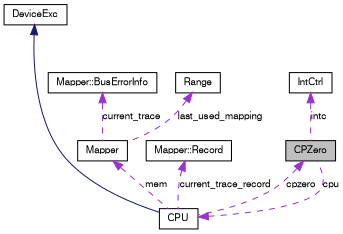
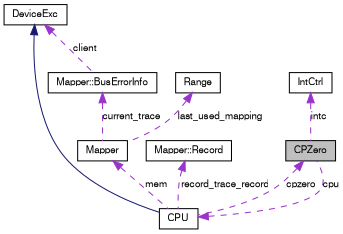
  digraph {
    node [color=black fillcolor=white fontname=FreeSans fontsize=10 shape=record style=filled]
    edge [color=darkorchid3 dir=back fontname=FreeSans fontsize=10 labelfontname=FreeSans labelfontsize=10 style=dashed]
    n1 [fillcolor=grey75 fontcolor=black height=0.2 label=CPZero width=0.4]
    n2 [height=0.2 label=CPU width=0.4]
    n3 [height=0.2 label=IntCtrl width=0.4]
    n4 [height=0.2 label=DeviceExc width=0.4]
    n5 [height=0.2 label="Mapper::BusErrorInfo" width=0.4]
    n6 [height=0.2 label=Mapper width=0.4]
    n7 [height=0.2 label=Range width=0.4]
    n8 [height=0.2 label="Mapper::Record" width=0.4]
    n1 -> n2 [label=cpzero]
    n2 -> n1 [label=cpu]
    n3 -> n1 [label=intc]
    n4 -> n2 [color=midnightblue style=solid]
+   n4 -> n5 [label=client]
    n5 -> n6 [label=current_trace]
    n6 -> n2 [label=mem]
    n7 -> n6 [label=last_used_mapping]
-   n8 -> n2 [label=current_trace_record]
+   n8 -> n2 [label=record_trace_record]
  }
